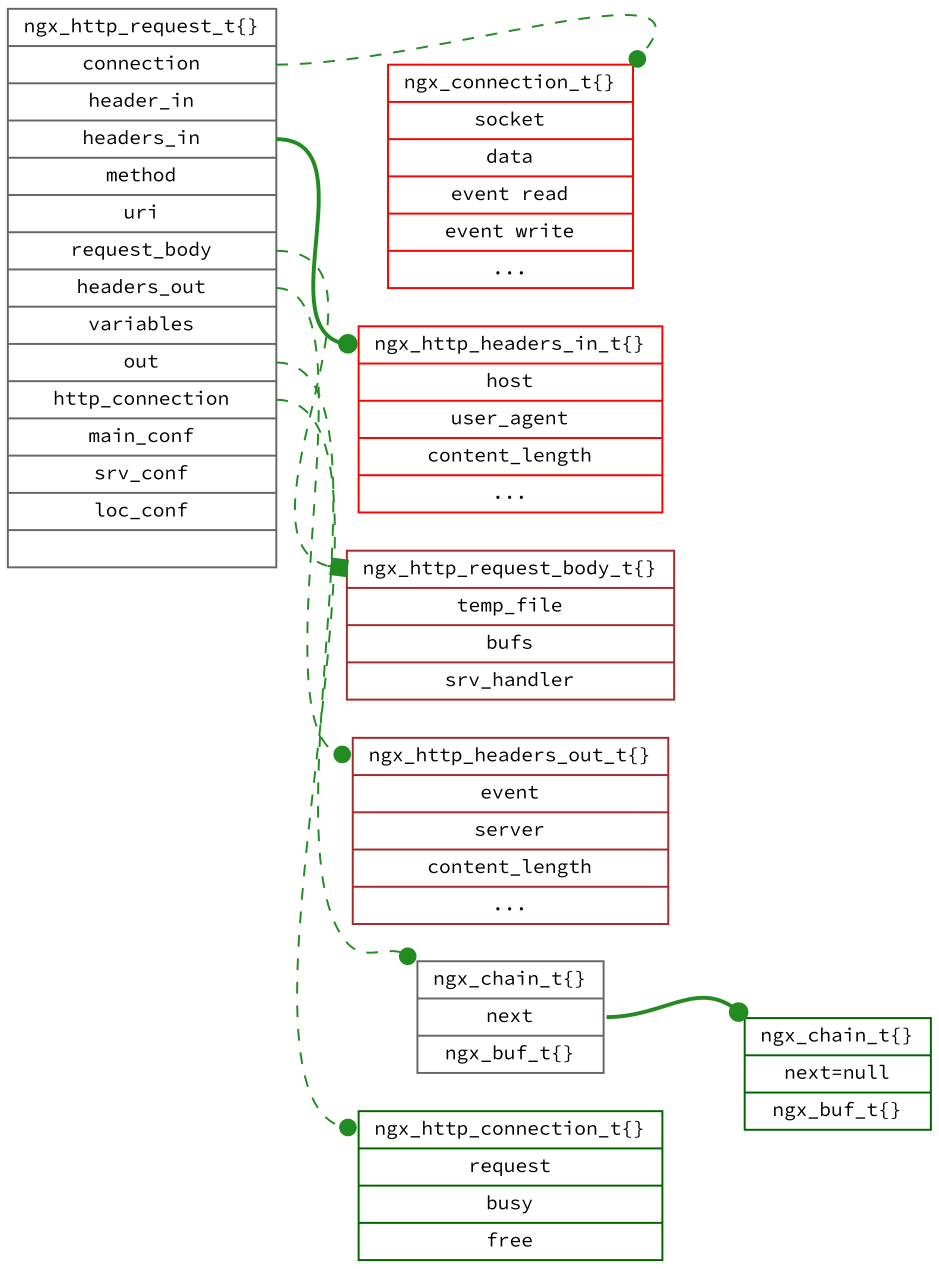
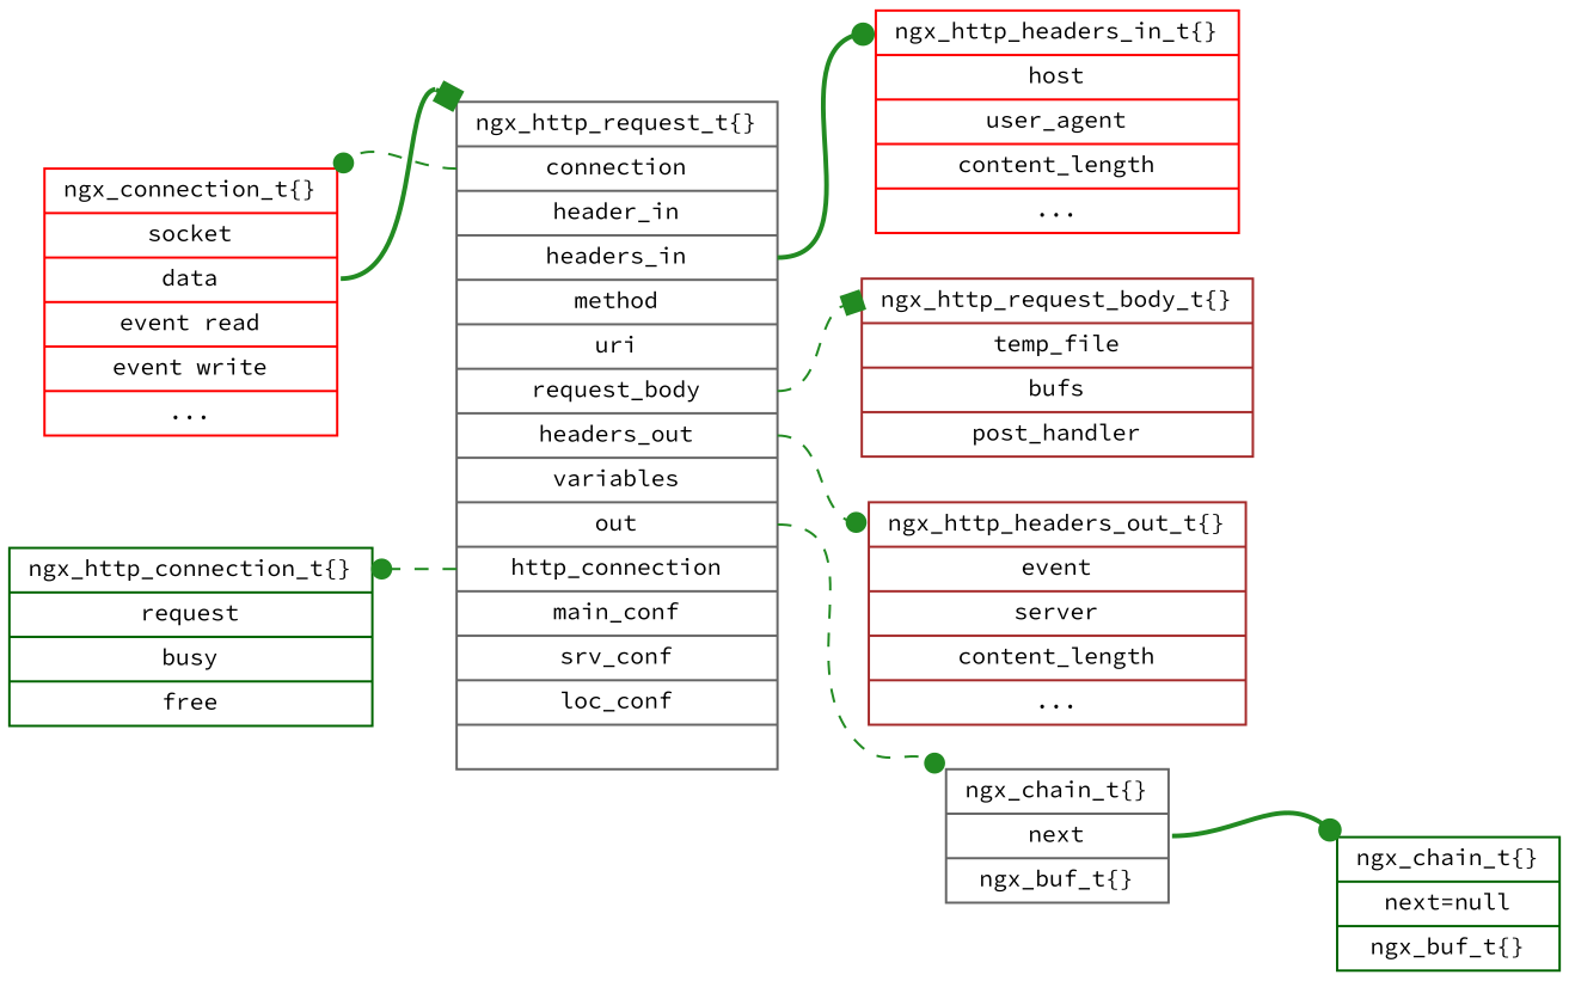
  digraph {
    fontname="Source Code Pro"
    rankdir=LR
    node [color=red fontname="Source Code Pro" fontsize=10 shape=record]
    edge [arrowhead=dot color=forestgreen fontname="Source Code Pro" fontsize=10 headport=head style=dashed]
    n1 [label="<head>ngx_connection_t\{\}|socket|<data>data|event read|event write|..."]
    n2 [color=darkgreen label="<head>ngx_http_connection_t\{\}|<request>request|busy|free"]
    n3 [color=gray40 label="<head>ngx_http_request_t\{\}|<connection>connection|header_in|<headers_in>headers_in|method|uri|<request_body>request_body|<headers_out>headers_out|variables|<out>out|<http_connection>http_connection|main_conf|srv_conf|loc_conf|"]
    n4 [label="<head>ngx_http_headers_in_t\{\}|host|user_agent|content_length|..."]
    n5 [color=brown label="<head>ngx_http_headers_out_t\{\}|event|server|content_length|..."]
-   n6 [color=brown label="<head>ngx_http_request_body_t\{\}|temp_file|bufs|srv_handler"]
+   n6 [color=brown label="<head>ngx_http_request_body_t\{\}|temp_file|bufs|post_handler"]
    n7 [color=gray40 label="<head>ngx_chain_t\{\}|<next>next|ngx_buf_t\{\}"]
    n8 [color=darkgreen label="<head>ngx_chain_t\{\}|<next>next=null|ngx_buf_t\{\}"]
    subgraph sub_1 {
      rank=same
      n1
      n2
    }
+   n1 -> n3 [arrowhead=box headport="head:nw" style=bold tailport=data]
    n3 -> n1 [headport="head:ne" tailport=connection weight=100]
    n3 -> n2 [tailport=http_connection]
    n3 -> n4 [style=bold tailport=headers_in]
    n3 -> n5 [tailport=headers_out]
    n3 -> n6 [arrowhead=box tailport=request_body]
    n3 -> n7 [headport="head:nw" tailport=out]
    n7 -> n8 [headport="head:nw" style=bold tailport=next]
  }
